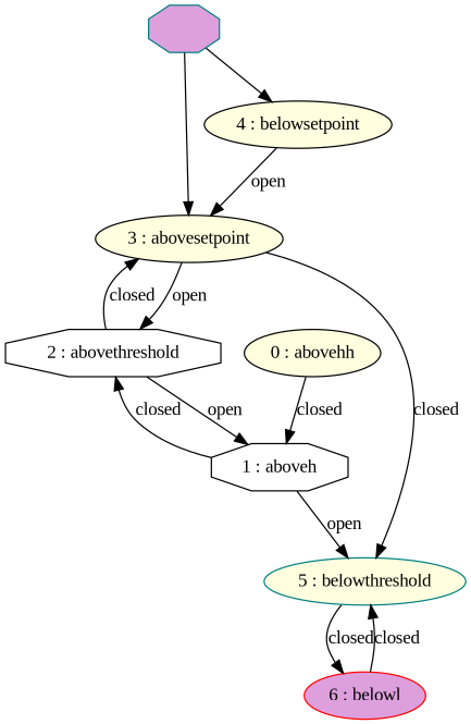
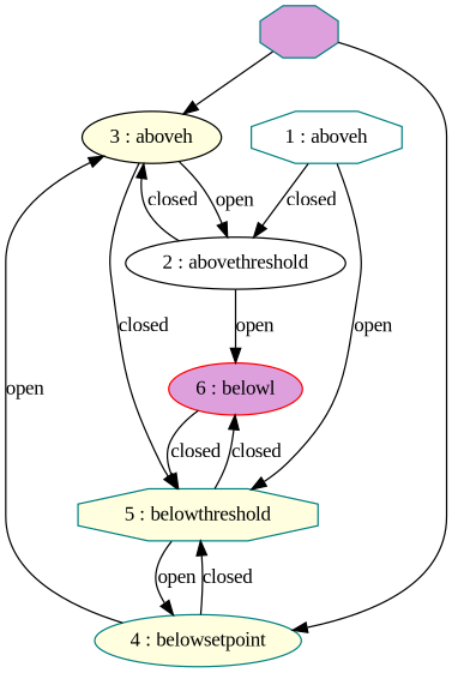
  digraph {
    fontname="Liberation Serif"
    node [color=black fillcolor=lightyellow fontname="Liberation Serif" shape=ellipse style=filled]
    edge [fontname="Liberation Serif"]
    n1 [color=teal fillcolor=plum label=" " shape=octagon]
-   n2 [label="3 : abovesetpoint"]
-   n3 [label="4 : belowsetpoint"]
-   n4 [fillcolor=white label="2 : abovethreshold" shape=octagon]
-   n5 [color=teal label="5 : belowthreshold"]
-   n6 [label="0 : abovehh"]
-   n7 [fillcolor=white label="1 : aboveh" shape=octagon]
+   n2 [label="3 : aboveh"]
+   n3 [color=teal label="4 : belowsetpoint"]
+   n4 [fillcolor=white label="2 : abovethreshold"]
+   n5 [color=teal label="5 : belowthreshold" shape=octagon]
+   n7 [color=teal fillcolor=white label="1 : aboveh" shape=octagon]
    n8 [color=red fillcolor=plum label="6 : belowl"]
    n1 -> n2
    n1 -> n3
    n2 -> n4 [label=open]
    n2 -> n5 [label=closed]
    n3 -> n2 [label=open]
+   n3 -> n5 [label=closed]
    n4 -> n2 [label=closed]
-   n4 -> n7 [label=open]
+   n4 -> n8 [label=open]
+   n5 -> n3 [label=open]
    n5 -> n8 [label=closed]
-   n6 -> n7 [label=closed]
    n7 -> n4 [label=closed]
    n7 -> n5 [label=open]
    n8 -> n5 [label=closed]
  }
